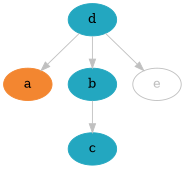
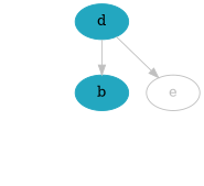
  digraph {
    node [color="#23A7C0" fontcolor=black style=filled]
    edge [color=grey]
-   a [color="#F38630"]
    b
-   c
    d
    e [color=grey fontcolor=grey style=""]
-   b -> c
-   d -> a
    d -> b
    d -> e
  }
